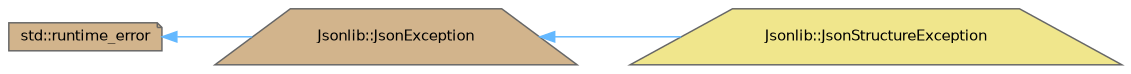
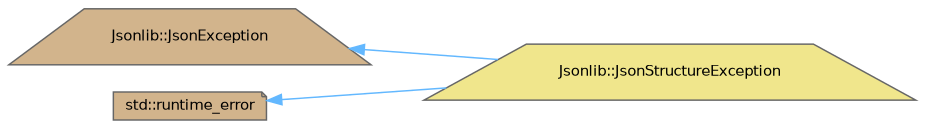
  digraph {
    rankdir=LR
    node [color=gray40 fillcolor=tan fontname=Helvetica fontsize=10 shape=trapezium style=filled]
    edge [color=steelblue1 dir=back fontname=Helvetica fontsize=10 labelfontname=Helvetica labelfontsize=10 style=solid]
    n1 [fontcolor=black height=0.2 label="Jsonlib::JsonException" width=0.4]
    n2 [fillcolor=khaki height=0.2 label="Jsonlib::JsonStructureException" width=0.4]
    n3 [height=0.2 label="std::runtime_error" shape=note width=0.4]
    n1 -> n2
-   n3 -> n1
+   n3 -> n2
  }
